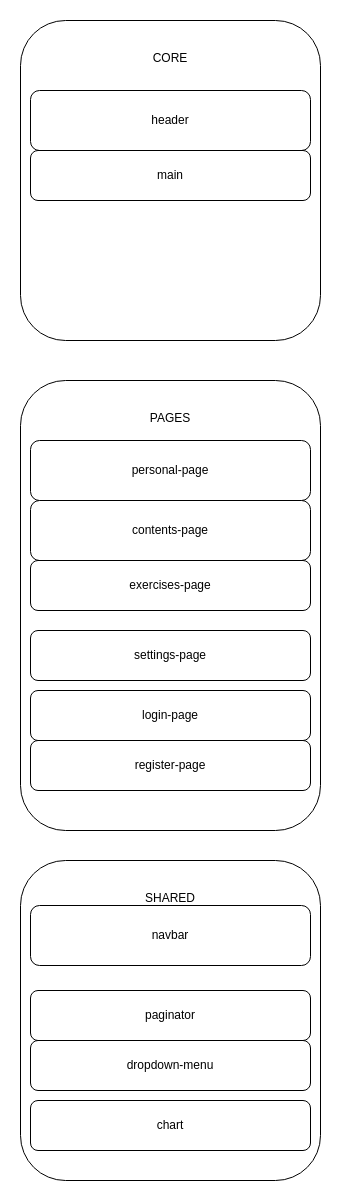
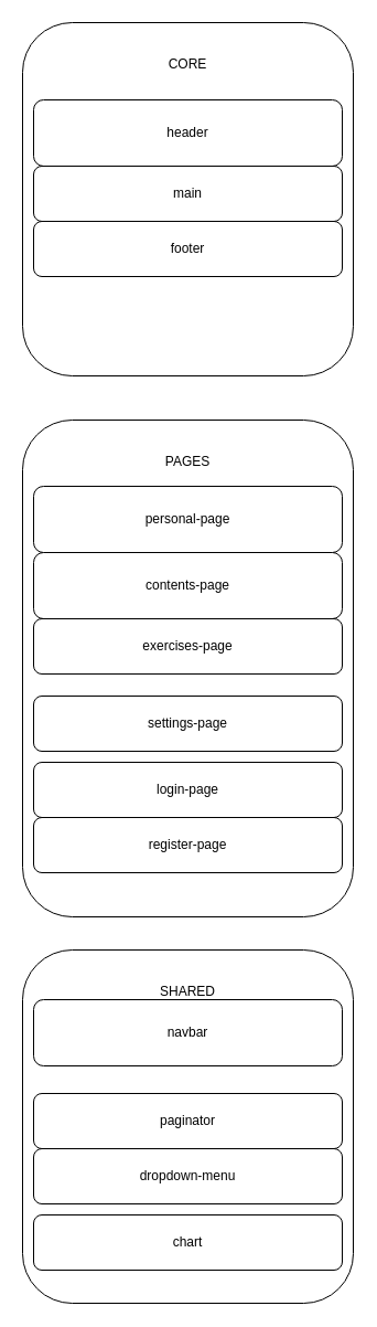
  <mxCell id="0" />
  <mxCell id="1" parent="0" />
  <mxCell id="2" value="PAGES&lt;br&gt;&lt;br&gt;&lt;br&gt;&lt;br&gt;&lt;br&gt;&lt;br&gt;&lt;br&gt;&lt;br&gt;&lt;br&gt;&lt;br&gt;&lt;br&gt;&lt;br&gt;&lt;br&gt;&lt;br&gt;&lt;br&gt;&lt;br&gt;&lt;br&gt;&lt;br&gt;&lt;br&gt;&lt;br&gt;&lt;br&gt;&lt;br&gt;&lt;br&gt;&lt;br&gt;&lt;br&gt;&lt;br&gt;&lt;br&gt;" style="rounded=1;whiteSpace=wrap;html=1;" vertex="1" parent="1"><mxGeometry x="20" y="380" width="300" height="450" as="geometry" /></mxCell>
  <mxCell id="3" value="personal-page" style="rounded=1;whiteSpace=wrap;html=1;" vertex="1" parent="1"><mxGeometry x="30" y="440" width="280" height="60" as="geometry" /></mxCell>
  <mxCell id="4" value="contents-page" style="rounded=1;whiteSpace=wrap;html=1;" vertex="1" parent="1"><mxGeometry x="30" y="500" width="280" height="60" as="geometry" /></mxCell>
  <mxCell id="5" value="exercises-page" style="rounded=1;whiteSpace=wrap;html=1;" vertex="1" parent="1"><mxGeometry x="30" y="560" width="280" height="50" as="geometry" /></mxCell>
  <mxCell id="6" value="settings-page" style="rounded=1;whiteSpace=wrap;html=1;" vertex="1" parent="1"><mxGeometry x="30" y="630" width="280" height="50" as="geometry" /></mxCell>
  <mxCell id="7" value="register-page" style="rounded=1;whiteSpace=wrap;html=1;" vertex="1" parent="1"><mxGeometry x="30" y="740" width="280" height="50" as="geometry" /></mxCell>
  <mxCell id="8" value="login-page" style="rounded=1;whiteSpace=wrap;html=1;" vertex="1" parent="1"><mxGeometry x="30" y="690" width="280" height="50" as="geometry" /></mxCell>
  <mxCell id="9" value="SHARED&lt;br&gt;&lt;br&gt;&lt;br&gt;&lt;br&gt;&lt;br&gt;&lt;br&gt;&lt;br&gt;&lt;br&gt;&lt;br&gt;&lt;br&gt;&lt;br&gt;&lt;br&gt;&lt;br&gt;&lt;br&gt;&lt;br&gt;&lt;br&gt;&lt;br&gt;&lt;br&gt;" style="rounded=1;whiteSpace=wrap;html=1;" vertex="1" parent="1"><mxGeometry x="20" y="860" width="300" height="320" as="geometry" /></mxCell>
  <mxCell id="10" value="navbar" style="rounded=1;whiteSpace=wrap;html=1;" vertex="1" parent="1"><mxGeometry x="30" y="905" width="280" height="60" as="geometry" /></mxCell>
  <mxCell id="11" value="paginator" style="rounded=1;whiteSpace=wrap;html=1;" vertex="1" parent="1"><mxGeometry x="30" y="990" width="280" height="50" as="geometry" /></mxCell>
  <mxCell id="12" value="dropdown-menu" style="rounded=1;whiteSpace=wrap;html=1;" vertex="1" parent="1"><mxGeometry x="30" y="1040" width="280" height="50" as="geometry" /></mxCell>
  <mxCell id="13" value="chart" style="rounded=1;whiteSpace=wrap;html=1;" vertex="1" parent="1"><mxGeometry x="30" y="1100" width="280" height="50" as="geometry" /></mxCell>
  <mxCell id="14" value="CORE&lt;br&gt;&lt;br&gt;&lt;br&gt;&lt;br&gt;&lt;br&gt;&lt;br&gt;&lt;br&gt;&lt;br&gt;&lt;br&gt;&lt;br&gt;&lt;br&gt;&lt;br&gt;&lt;br&gt;&lt;br&gt;&lt;br&gt;&lt;br&gt;&lt;br&gt;&lt;br&gt;" style="rounded=1;whiteSpace=wrap;html=1;" vertex="1" parent="1"><mxGeometry x="20" y="20" width="300" height="320" as="geometry" /></mxCell>
  <mxCell id="15" value="header" style="rounded=1;whiteSpace=wrap;html=1;" vertex="1" parent="1"><mxGeometry x="30" y="90" width="280" height="60" as="geometry" /></mxCell>
  <mxCell id="16" value="main" style="rounded=1;whiteSpace=wrap;html=1;" vertex="1" parent="1"><mxGeometry x="30" y="150" width="280" height="50" as="geometry" /></mxCell>
+ <mxCell id="17" value="footer" style="rounded=1;whiteSpace=wrap;html=1;" vertex="1" parent="1"><mxGeometry x="30" y="200" width="280" height="50" as="geometry" /></mxCell>
